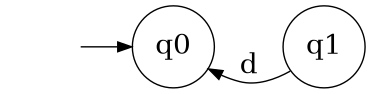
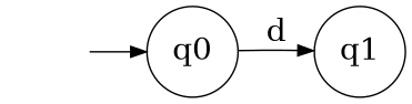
  digraph {
    rankdir=LR
    node [fontsize=20 shape=circle]
    edge [fontsize="20pt"]
    "" [shape=plaintext]
    n2 [label=q0]
    n3 [label=q1]
    "" -> n2
-   n3 -> n2 [label=d]
+   n2 -> n3 [label=d]
  }
